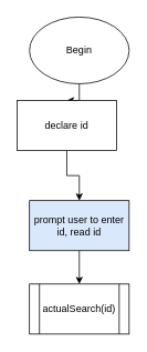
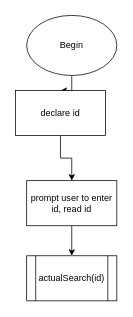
  <mxCell id="0" />
  <mxCell id="1" parent="0" />
  <mxCell id="2" value="" style="edgeStyle=orthogonalEdgeStyle;rounded=0;orthogonalLoop=1;jettySize=auto;html=1;" edge="1" parent="1" source="3" target="5"><mxGeometry relative="1" as="geometry" /></mxCell>
  <mxCell id="3" value="Begin" style="ellipse;whiteSpace=wrap;html=1;" vertex="1" parent="1"><mxGeometry x="35" y="20" width="120" height="80" as="geometry" /></mxCell>
  <mxCell id="4" value="" style="edgeStyle=orthogonalEdgeStyle;rounded=0;orthogonalLoop=1;jettySize=auto;html=1;" edge="1" parent="1" source="5" target="7"><mxGeometry relative="1" as="geometry" /></mxCell>
  <mxCell id="5" value="declare id" style="rounded=0;whiteSpace=wrap;html=1;" vertex="1" parent="1"><mxGeometry x="20" y="120" width="120" height="60" as="geometry" /></mxCell>
  <mxCell id="6" value="" style="edgeStyle=orthogonalEdgeStyle;rounded=0;orthogonalLoop=1;jettySize=auto;html=1;" edge="1" parent="1" source="7" target="8"><mxGeometry relative="1" as="geometry" /></mxCell>
- <mxCell id="7" value="prompt user to enter id, read id" style="rounded=0;whiteSpace=wrap;html=1;fillColor=#dae8fc;" vertex="1" parent="1"><mxGeometry x="35" y="240" width="120" height="60" as="geometry" /></mxCell>
+ <mxCell id="7" value="prompt user to enter id, read id" style="rounded=0;whiteSpace=wrap;html=1;" vertex="1" parent="1"><mxGeometry x="35" y="240" width="120" height="60" as="geometry" /></mxCell>
  <mxCell id="8" value="actualSearch(id)" style="shape=process;whiteSpace=wrap;html=1;backgroundOutline=1;" vertex="1" parent="1"><mxGeometry x="35" y="340" width="120" height="60" as="geometry" /></mxCell>
